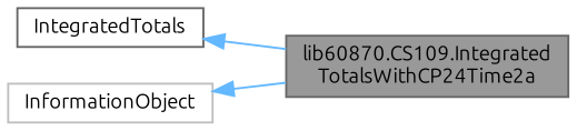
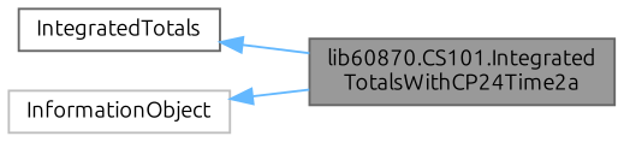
  digraph {
    fontname=Ubuntu
    rankdir=LR
    node [color=gray40 fillcolor=white fontname=Ubuntu fontsize=10 shape=box style=filled]
    edge [color=steelblue1 dir=back fontname=Ubuntu fontsize=10 labelfontname=Helvetica labelfontsize=10 style=solid]
-   n1 [fillcolor=grey60 fontcolor=black height=0.2 label="lib60870.CS109.Integrated\lTotalsWithCP24Time2a" width=0.4]
+   n1 [fillcolor=grey60 fontcolor=black height=0.2 label="lib60870.CS101.Integrated\lTotalsWithCP24Time2a" width=0.4]
    n2 [height=0.2 label=IntegratedTotals width=0.4]
    n3 [color=grey75 height=0.2 label=InformationObject width=0.4]
    n2 -> n1
    n3 -> n1
  }
